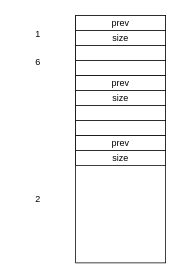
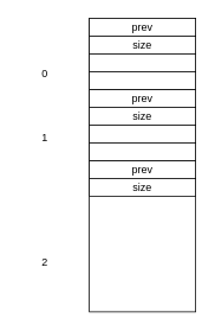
  <mxCell id="0" />
  <mxCell id="1" parent="0" />
  <mxCell id="2" value="" style="rounded=0;whiteSpace=wrap;html=1;" vertex="1" parent="1"><mxGeometry x="100" y="180" width="120" height="170" as="geometry" /></mxCell>
  <mxCell id="3" value="" style="rounded=0;whiteSpace=wrap;html=1;" vertex="1" parent="1"><mxGeometry x="100" y="100" width="120" height="80" as="geometry" /></mxCell>
  <mxCell id="4" value="prev" style="rounded=0;whiteSpace=wrap;html=1;" vertex="1" parent="1"><mxGeometry x="100" y="180" width="120" height="20" as="geometry" /></mxCell>
  <mxCell id="5" value="size" style="rounded=0;whiteSpace=wrap;html=1;" vertex="1" parent="1"><mxGeometry x="100" y="200" width="120" height="20" as="geometry" /></mxCell>
  <mxCell id="6" value="&lt;span&gt;prev&lt;/span&gt;" style="rounded=0;whiteSpace=wrap;html=1;" vertex="1" parent="1"><mxGeometry x="100" y="100" width="120" height="20" as="geometry" /></mxCell>
  <mxCell id="7" value="&lt;span&gt;size&lt;/span&gt;" style="rounded=0;whiteSpace=wrap;html=1;" vertex="1" parent="1"><mxGeometry x="100" y="120" width="120" height="20" as="geometry" /></mxCell>
- <mxCell id="8" value="6" style="text;html=1;strokeColor=none;fillColor=none;align=center;verticalAlign=middle;whiteSpace=wrap;rounded=0;" vertex="1" parent="1"><mxGeometry x="20" y="67.5" width="60" height="30" as="geometry" /></mxCell>
- <mxCell id="9" value="1" style="text;html=1;strokeColor=none;fillColor=none;align=center;verticalAlign=middle;whiteSpace=wrap;rounded=0;" vertex="1" parent="1"><mxGeometry x="20" y="30" width="60" height="30" as="geometry" /></mxCell>
+ <mxCell id="8" value="0" style="text;html=1;strokeColor=none;fillColor=none;align=center;verticalAlign=middle;whiteSpace=wrap;rounded=0;" vertex="1" parent="1"><mxGeometry x="20" y="67.5" width="60" height="30" as="geometry" /></mxCell>
+ <mxCell id="9" value="1" style="text;html=1;strokeColor=none;fillColor=none;align=center;verticalAlign=middle;whiteSpace=wrap;rounded=0;" vertex="1" parent="1"><mxGeometry x="20" y="140" width="60" height="30" as="geometry" /></mxCell>
  <mxCell id="10" value="" style="rounded=0;whiteSpace=wrap;html=1;" vertex="1" parent="1"><mxGeometry x="100" y="20" width="120" height="80" as="geometry" /></mxCell>
  <mxCell id="11" value="&lt;span&gt;prev&lt;/span&gt;" style="rounded=0;whiteSpace=wrap;html=1;" vertex="1" parent="1"><mxGeometry x="100" y="20" width="120" height="20" as="geometry" /></mxCell>
  <mxCell id="12" value="&lt;span&gt;size&lt;/span&gt;" style="rounded=0;whiteSpace=wrap;html=1;" vertex="1" parent="1"><mxGeometry x="100" y="40" width="120" height="20" as="geometry" /></mxCell>
- <mxCell id="13" value="2" style="text;html=1;strokeColor=none;fillColor=none;align=center;verticalAlign=middle;whiteSpace=wrap;rounded=0;" vertex="1" parent="1"><mxGeometry x="20" y="250" width="60" height="30" as="geometry" /></mxCell>
+ <mxCell id="13" value="2" style="text;html=1;strokeColor=none;fillColor=none;align=center;verticalAlign=middle;whiteSpace=wrap;rounded=0;" vertex="1" parent="1"><mxGeometry x="20" y="280" width="60" height="30" as="geometry" /></mxCell>
  <mxCell id="14" value="" style="rounded=0;whiteSpace=wrap;html=1;" vertex="1" parent="1"><mxGeometry x="100" y="60" width="120" height="20" as="geometry" /></mxCell>
  <mxCell id="15" value="" style="rounded=0;whiteSpace=wrap;html=1;" vertex="1" parent="1"><mxGeometry x="100" y="80" width="120" height="20" as="geometry" /></mxCell>
  <mxCell id="16" value="" style="rounded=0;whiteSpace=wrap;html=1;" vertex="1" parent="1"><mxGeometry x="100" y="140" width="120" height="20" as="geometry" /></mxCell>
  <mxCell id="17" value="" style="rounded=0;whiteSpace=wrap;html=1;" vertex="1" parent="1"><mxGeometry x="100" y="160" width="120" height="20" as="geometry" /></mxCell>
